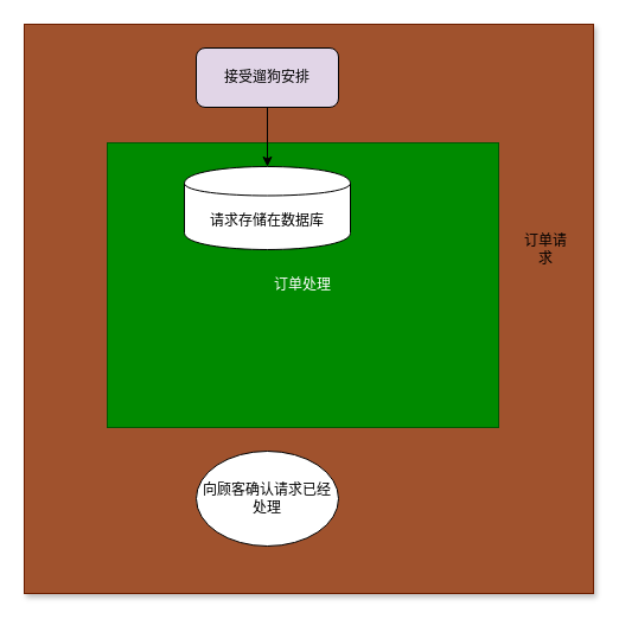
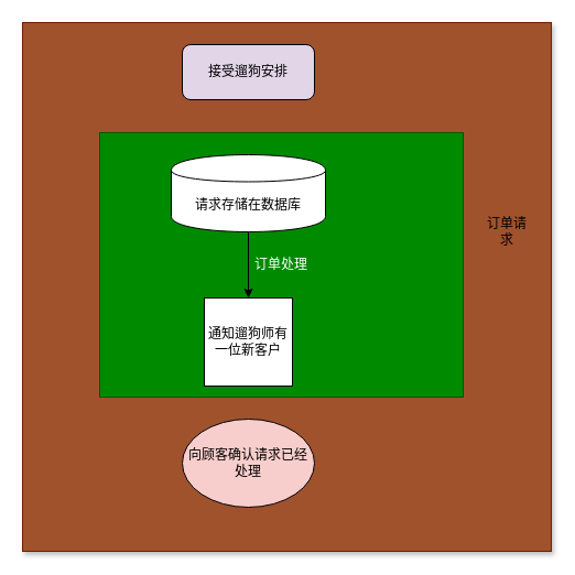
  <mxCell id="0" />
  <mxCell id="1" parent="0" />
  <mxCell id="2" value="" style="whiteSpace=wrap;html=1;aspect=fixed;fontFamily=Verdana;shadow=1;fillColor=#a0522d;strokeColor=#6D1F00;fontColor=#ffffff;" vertex="1" parent="1"><mxGeometry x="20" y="20" width="480" height="480" as="geometry" /></mxCell>
  <mxCell id="3" value="订单处理" style="rounded=0;whiteSpace=wrap;html=1;fontFamily=Verdana;fillColor=#008a00;strokeColor=#005700;fontColor=#ffffff;" vertex="1" parent="1"><mxGeometry x="90" y="120" width="330" height="240" as="geometry" /></mxCell>
- <mxCell id="4" style="edgeStyle=orthogonalEdgeStyle;rounded=0;orthogonalLoop=1;jettySize=auto;html=1;fontFamily=Verdana;" edge="1" parent="1" source="5" target="7"><mxGeometry relative="1" as="geometry" /></mxCell>
  <mxCell id="5" value="接受遛狗安排" style="rounded=1;whiteSpace=wrap;html=1;fontFamily=Verdana;fillColor=#e1d5e7;" vertex="1" parent="1"><mxGeometry x="165" y="40" width="120" height="50" as="geometry" /></mxCell>
+ <mxCell id="6" style="edgeStyle=orthogonalEdgeStyle;rounded=0;orthogonalLoop=1;jettySize=auto;html=1;fontFamily=Verdana;" edge="1" parent="1" source="7" target="8"><mxGeometry relative="1" as="geometry" /></mxCell>
  <mxCell id="7" value="请求存储在数据库" style="shape=cylinder;whiteSpace=wrap;html=1;boundedLbl=1;backgroundOutline=1;fontFamily=Verdana;" vertex="1" parent="1"><mxGeometry x="155" y="140" width="140" height="70" as="geometry" /></mxCell>
- <mxCell id="9" value="向顾客确认请求已经处理" style="ellipse;whiteSpace=wrap;html=1;fontFamily=Verdana;" vertex="1" parent="1"><mxGeometry x="165" y="380" width="120" height="80" as="geometry" /></mxCell>
+ <mxCell id="8" value="通知遛狗师有一位新客户" style="whiteSpace=wrap;html=1;aspect=fixed;fontFamily=Verdana;" vertex="1" parent="1"><mxGeometry x="185" y="270" width="80" height="80" as="geometry" /></mxCell>
+ <mxCell id="9" value="向顾客确认请求已经处理" style="ellipse;whiteSpace=wrap;html=1;fontFamily=Verdana;fillColor=#f8cecc;" vertex="1" parent="1"><mxGeometry x="165" y="380" width="120" height="80" as="geometry" /></mxCell>
  <mxCell id="10" value="订单请求" style="text;html=1;strokeColor=none;fillColor=none;align=center;verticalAlign=middle;whiteSpace=wrap;rounded=0;fontFamily=Verdana;" vertex="1" parent="1"><mxGeometry x="440" y="200" width="40" height="20" as="geometry" /></mxCell>
